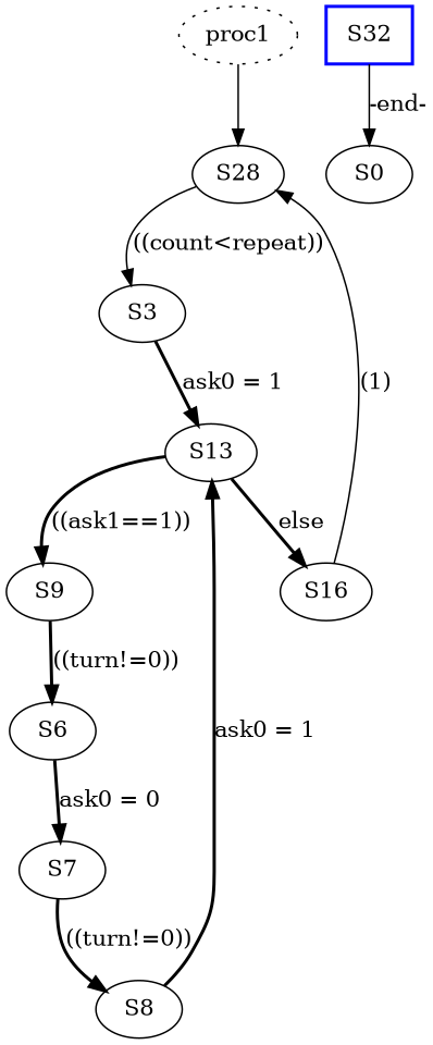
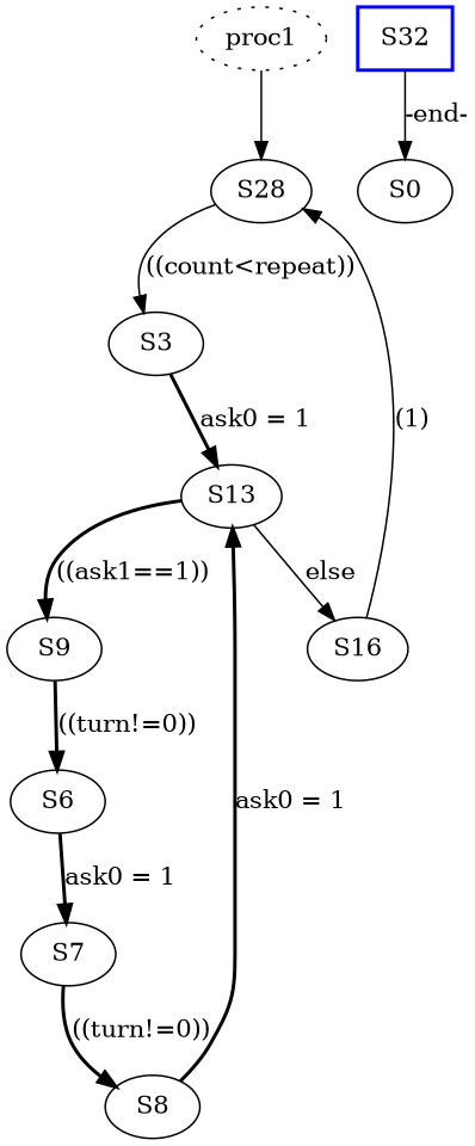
  digraph {
    edge [color=black style=bold]
    n1 [label=proc1 shape=ellipse style=dotted]
    S28
    S3
    S13
    S9
    S16
    S32 [color=blue shape=box style=bold]
    S0
    S6
    S7
    S8
    n1 -> S28 [color="" style=""]
    S28 -> S3 [label="((count<repeat))" style=solid]
    S3 -> S13 [label="ask0 = 1"]
    S13 -> S9 [label="((ask1==1))"]
-   S13 -> S16 [label=else]
+   S13 -> S16 [label=else style=solid]
    S9 -> S6 [label="((turn!=0))"]
    S16 -> S28 [label="(1)" style=solid]
    S32 -> S0 [label="-end-" style=solid]
-   S6 -> S7 [label="ask0 = 0"]
+   S6 -> S7 [label="ask0 = 1"]
    S7 -> S8 [label="((turn!=0))"]
    S8 -> S13 [label="ask0 = 1"]
  }
